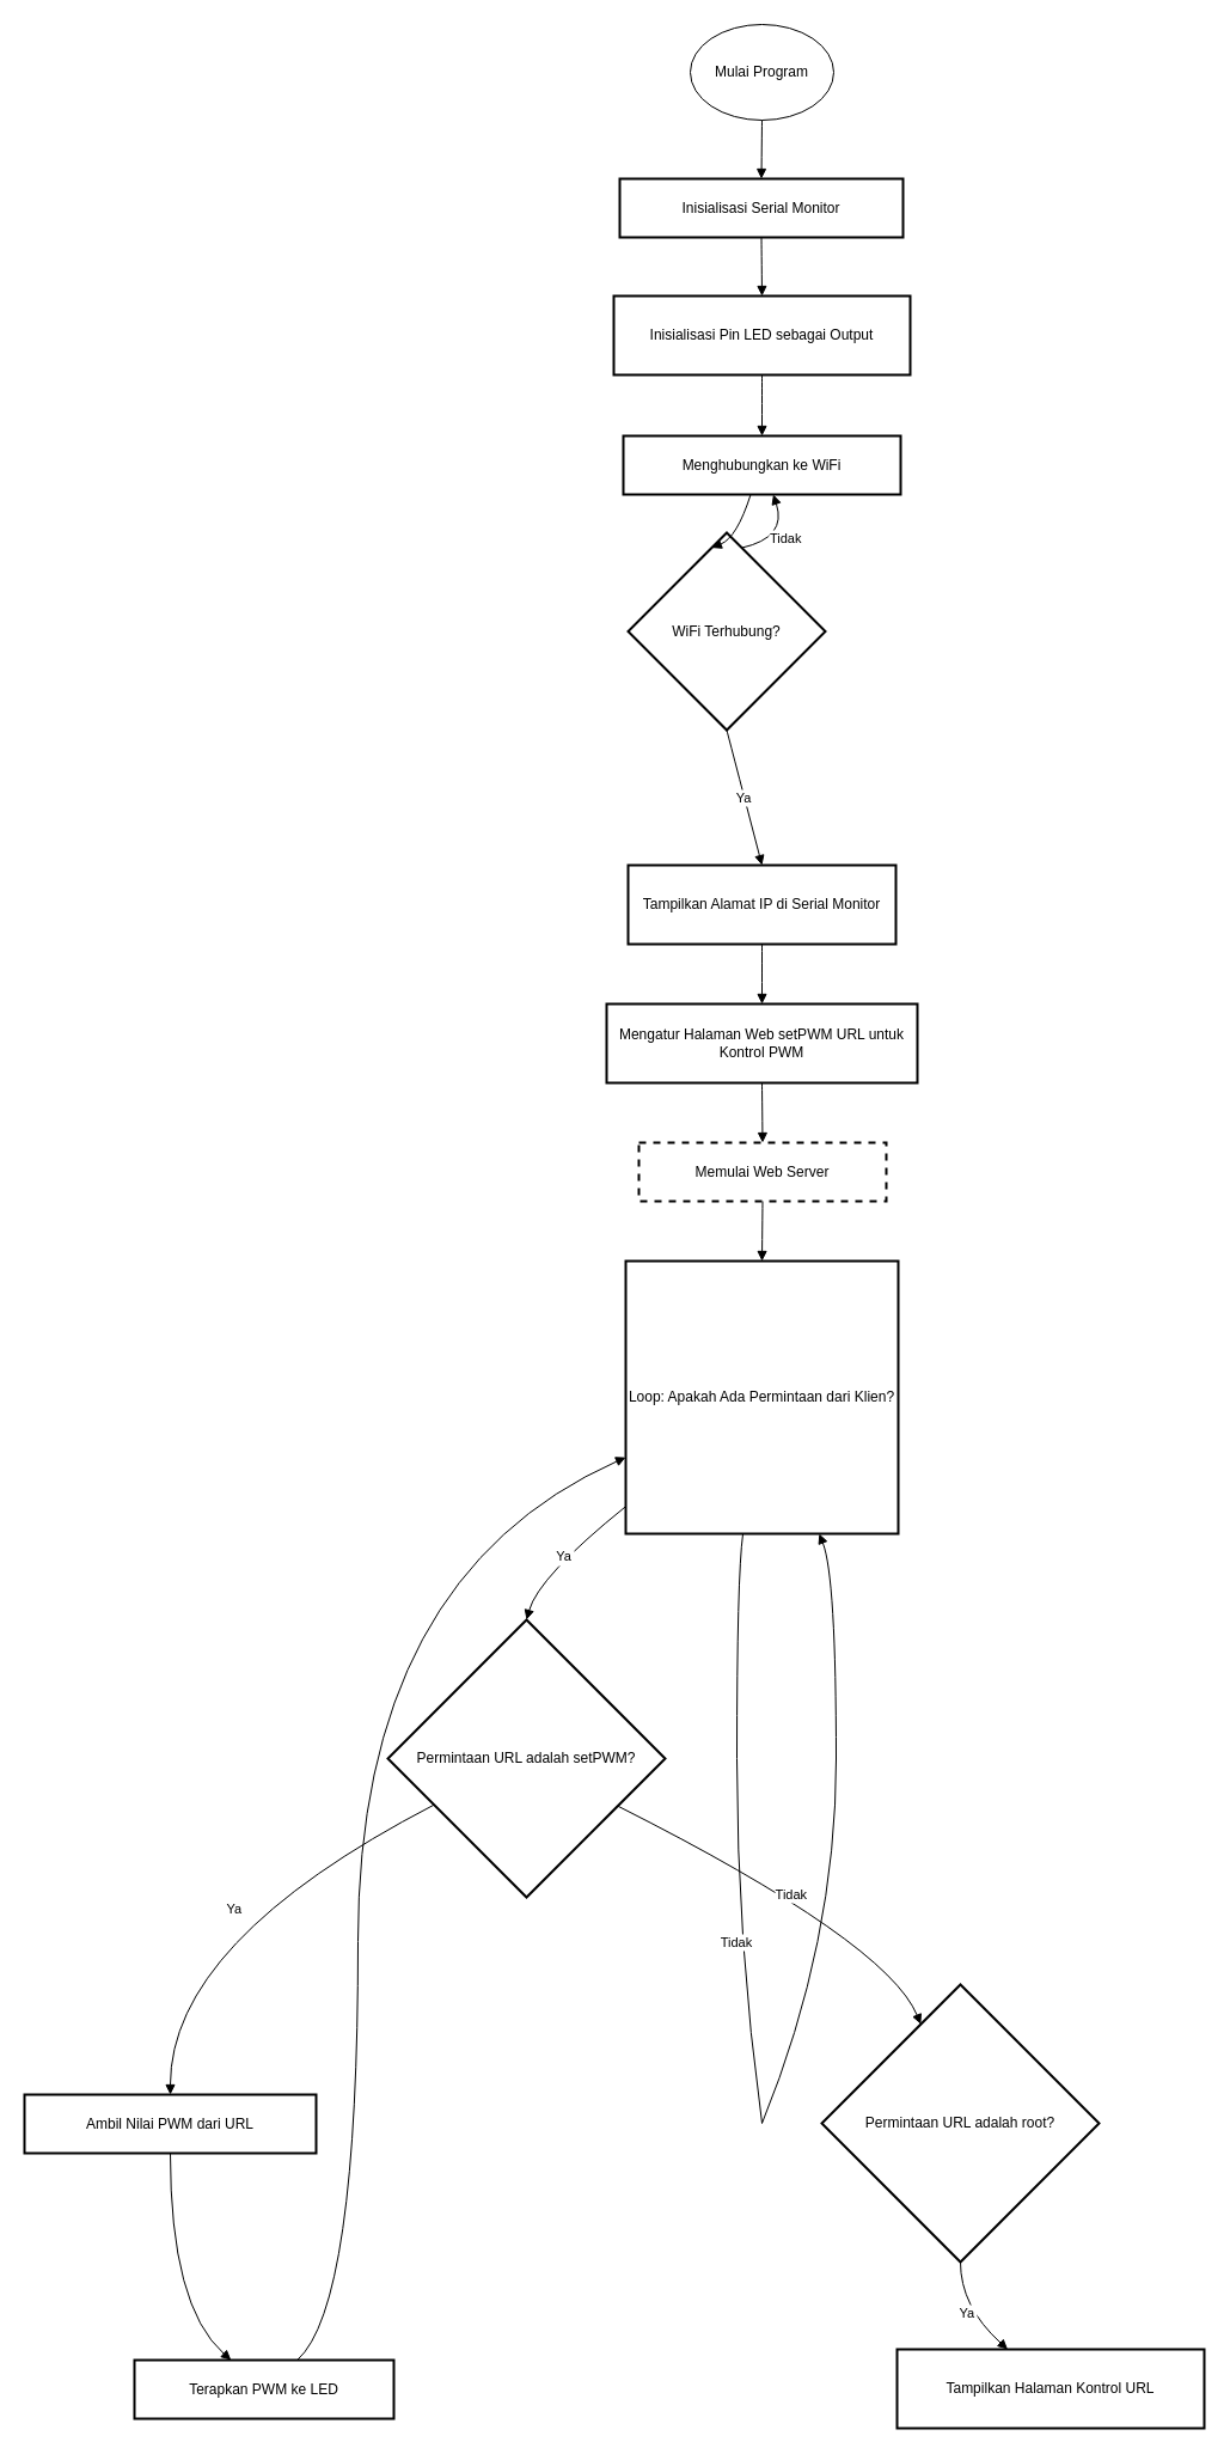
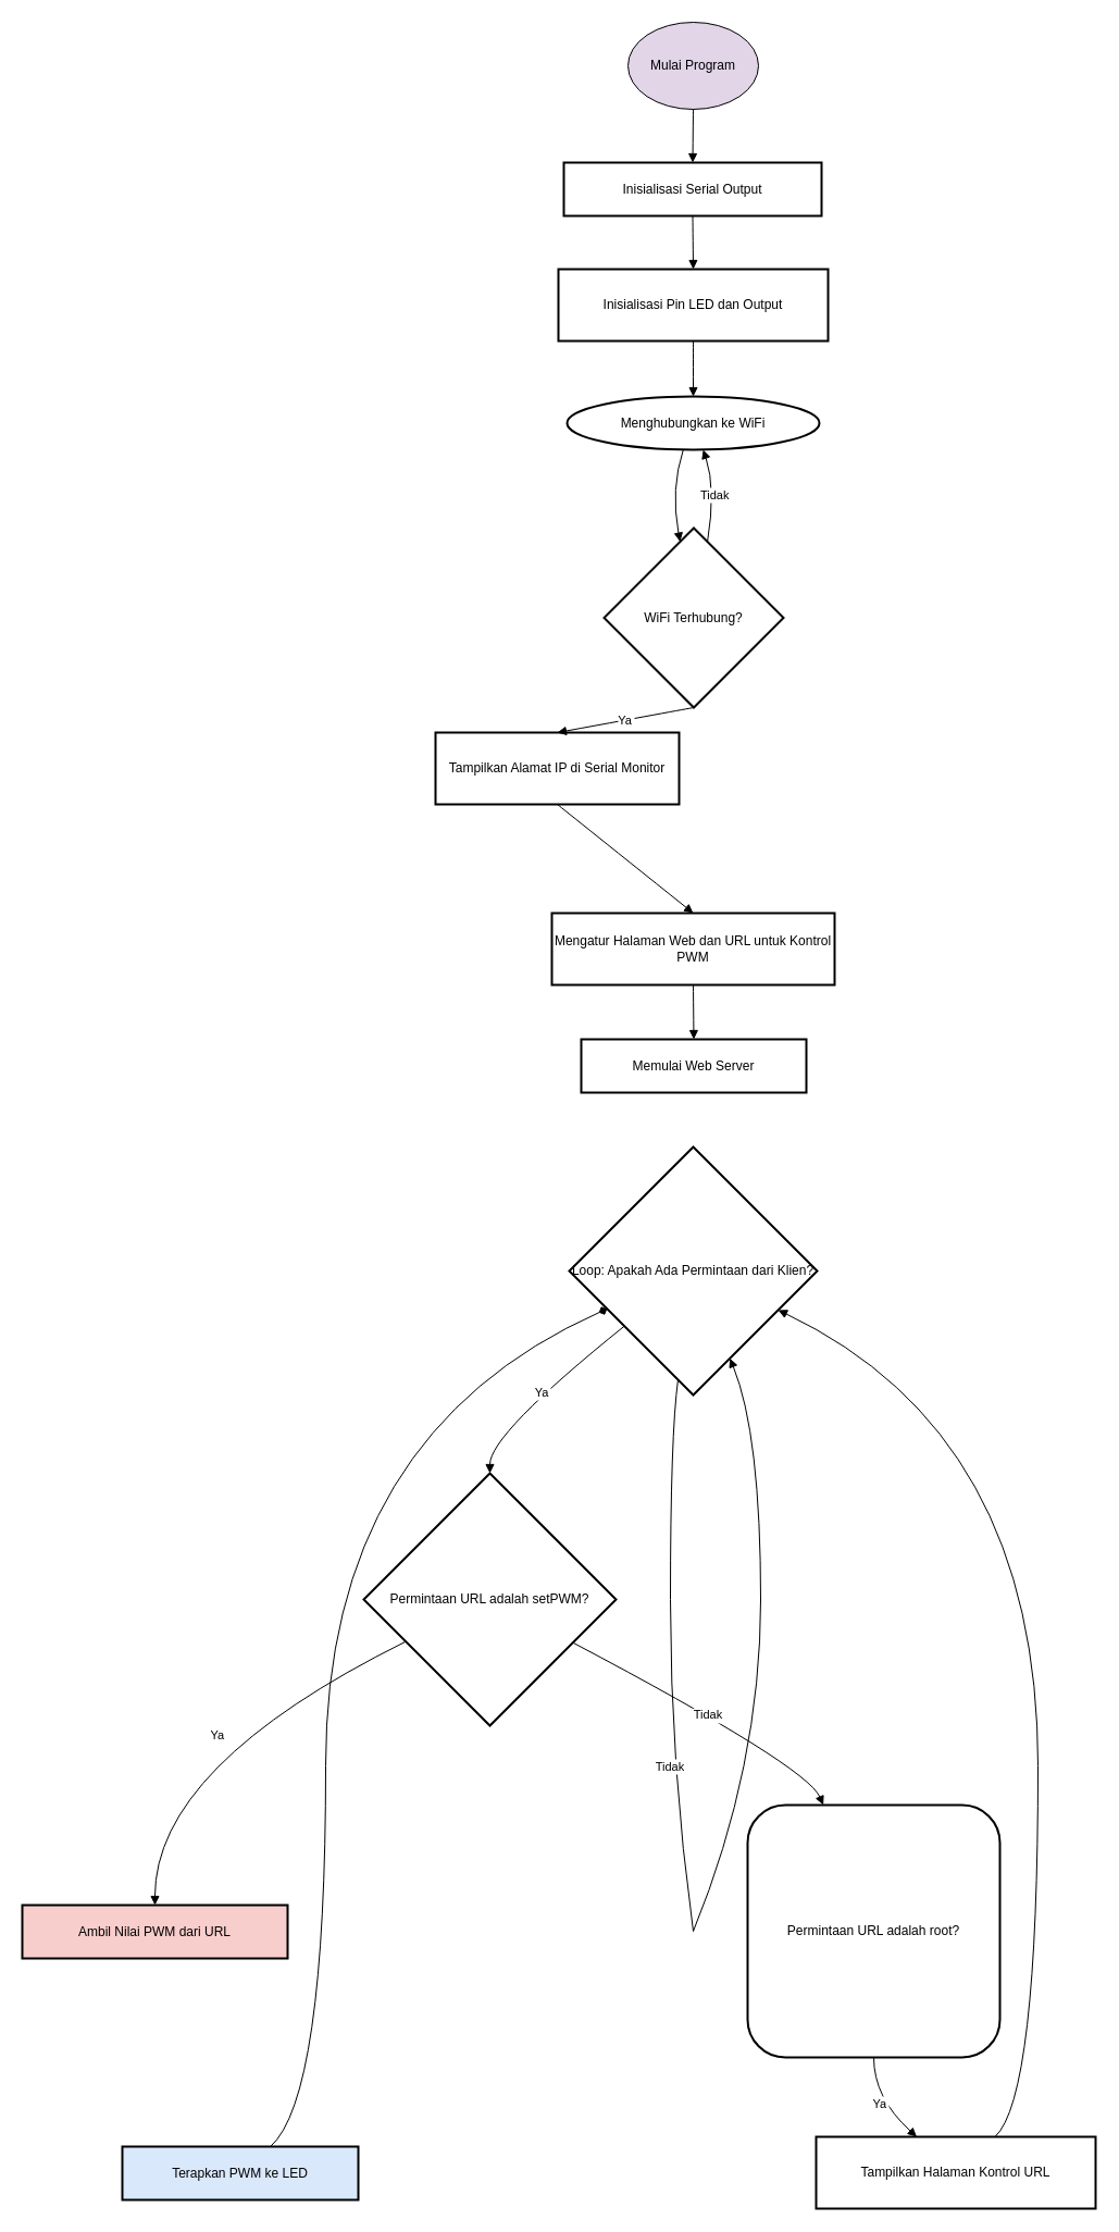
  <mxCell id="0" />
  <mxCell id="1" parent="0" />
- <mxCell id="2" value="Inisialisasi Serial Monitor" style="whiteSpace=wrap;strokeWidth=2;" vertex="1" parent="1"><mxGeometry x="518" y="149" width="237" height="49" as="geometry" /></mxCell>
- <mxCell id="3" value="Inisialisasi Pin LED sebagai Output" style="whiteSpace=wrap;strokeWidth=2;" vertex="1" parent="1"><mxGeometry x="513" y="247" width="248" height="66" as="geometry" /></mxCell>
- <mxCell id="4" value="Menghubungkan ke WiFi" style="whiteSpace=wrap;strokeWidth=2;" vertex="1" parent="1"><mxGeometry x="521" y="364" width="232" height="49" as="geometry" /></mxCell>
- <mxCell id="5" value="WiFi Terhubung?" style="rhombus;strokeWidth=2;whiteSpace=wrap;" vertex="1" parent="1"><mxGeometry x="525" y="445" width="165" height="165" as="geometry" /></mxCell>
- <mxCell id="6" value="Tampilkan Alamat IP di Serial Monitor" style="whiteSpace=wrap;strokeWidth=2;" vertex="1" parent="1"><mxGeometry x="525" y="723" width="224" height="66" as="geometry" /></mxCell>
- <mxCell id="7" value="Mengatur Halaman Web setPWM URL untuk Kontrol PWM" style="whiteSpace=wrap;strokeWidth=2;" vertex="1" parent="1"><mxGeometry x="507" y="839" width="260" height="66" as="geometry" /></mxCell>
- <mxCell id="8" value="Memulai Web Server" style="whiteSpace=wrap;strokeWidth=2;dashed=1;" vertex="1" parent="1"><mxGeometry x="534" y="955" width="207" height="49" as="geometry" /></mxCell>
- <mxCell id="9" value="Loop: Apakah Ada Permintaan dari Klien?" style="strokeWidth=2;whiteSpace=wrap;rounded=0;" vertex="1" parent="1"><mxGeometry x="523" y="1054" width="228" height="228" as="geometry" /></mxCell>
- <mxCell id="10" value="Permintaan URL adalah setPWM?" style="rhombus;strokeWidth=2;whiteSpace=wrap;" vertex="1" parent="1"><mxGeometry x="324" y="1354" width="232" height="232" as="geometry" /></mxCell>
- <mxCell id="11" value="Ambil Nilai PWM dari URL" style="whiteSpace=wrap;strokeWidth=2;" vertex="1" parent="1"><mxGeometry x="20" y="1751" width="244" height="49" as="geometry" /></mxCell>
- <mxCell id="12" value="Terapkan PWM ke LED" style="whiteSpace=wrap;strokeWidth=2;" vertex="1" parent="1"><mxGeometry x="112" y="1973" width="217" height="49" as="geometry" /></mxCell>
- <mxCell id="13" value="Permintaan URL adalah root?" style="rhombus;strokeWidth=2;whiteSpace=wrap;" vertex="1" parent="1"><mxGeometry x="687" y="1659" width="232" height="232" as="geometry" /></mxCell>
+ <mxCell id="2" value="Inisialisasi Serial Output" style="whiteSpace=wrap;strokeWidth=2;" vertex="1" parent="1"><mxGeometry x="518" y="149" width="237" height="49" as="geometry" /></mxCell>
+ <mxCell id="3" value="Inisialisasi Pin LED dan Output" style="whiteSpace=wrap;strokeWidth=2;" vertex="1" parent="1"><mxGeometry x="513" y="247" width="248" height="66" as="geometry" /></mxCell>
+ <mxCell id="4" value="Menghubungkan ke WiFi" style="ellipse;whiteSpace=wrap;strokeWidth=2;" vertex="1" parent="1"><mxGeometry x="521" y="364" width="232" height="49" as="geometry" /></mxCell>
+ <mxCell id="5" value="WiFi Terhubung?" style="rhombus;strokeWidth=2;whiteSpace=wrap;" vertex="1" parent="1"><mxGeometry x="555" y="485" width="165" height="165" as="geometry" /></mxCell>
+ <mxCell id="6" value="Tampilkan Alamat IP di Serial Monitor" style="whiteSpace=wrap;strokeWidth=2;" vertex="1" parent="1"><mxGeometry x="400" y="673" width="224" height="66" as="geometry" /></mxCell>
+ <mxCell id="7" value="Mengatur Halaman Web dan URL untuk Kontrol PWM" style="whiteSpace=wrap;strokeWidth=2;" vertex="1" parent="1"><mxGeometry x="507" y="839" width="260" height="66" as="geometry" /></mxCell>
+ <mxCell id="8" value="Memulai Web Server" style="whiteSpace=wrap;strokeWidth=2;" vertex="1" parent="1"><mxGeometry x="534" y="955" width="207" height="49" as="geometry" /></mxCell>
+ <mxCell id="9" value="Loop: Apakah Ada Permintaan dari Klien?" style="rhombus;strokeWidth=2;whiteSpace=wrap;" vertex="1" parent="1"><mxGeometry x="523" y="1054" width="228" height="228" as="geometry" /></mxCell>
+ <mxCell id="10" value="Permintaan URL adalah setPWM?" style="rhombus;strokeWidth=2;whiteSpace=wrap;" vertex="1" parent="1"><mxGeometry x="334" y="1354" width="232" height="232" as="geometry" /></mxCell>
+ <mxCell id="11" value="Ambil Nilai PWM dari URL" style="whiteSpace=wrap;strokeWidth=2;fillColor=#f8cecc;" vertex="1" parent="1"><mxGeometry x="20" y="1751" width="244" height="49" as="geometry" /></mxCell>
+ <mxCell id="12" value="Terapkan PWM ke LED" style="whiteSpace=wrap;strokeWidth=2;fillColor=#dae8fc;" vertex="1" parent="1"><mxGeometry x="112" y="1973" width="217" height="49" as="geometry" /></mxCell>
+ <mxCell id="13" value="Permintaan URL adalah root?" style="strokeWidth=2;whiteSpace=wrap;rounded=1;" vertex="1" parent="1"><mxGeometry x="687" y="1659" width="232" height="232" as="geometry" /></mxCell>
  <mxCell id="14" value="Tampilkan Halaman Kontrol URL" style="whiteSpace=wrap;strokeWidth=2;" vertex="1" parent="1"><mxGeometry x="750" y="1964" width="257" height="66" as="geometry" /></mxCell>
  <mxCell id="15" value="" style="whiteSpace=wrap;strokeWidth=2;" vertex="1" parent="1"><mxGeometry x="616" y="1470" as="geometry" /></mxCell>
  <mxCell id="16" value="" style="whiteSpace=wrap;strokeWidth=2;" vertex="1" parent="1"><mxGeometry x="637" y="1775" as="geometry" /></mxCell>
  <mxCell id="17" value="" style="curved=1;startArrow=none;endArrow=block;exitX=0.5;exitY=0.99;entryX=0.5;entryY=-0.01;rounded=0;" edge="1" parent="1" target="2"><mxGeometry relative="1" as="geometry"><Array as="points" /><mxPoint x="637" y="99" as="sourcePoint" /></mxGeometry></mxCell>
  <mxCell id="18" value="" style="curved=1;startArrow=none;endArrow=block;exitX=0.5;exitY=0.99;entryX=0.5;entryY=0.01;rounded=0;" edge="1" parent="1" source="2" target="3"><mxGeometry relative="1" as="geometry"><Array as="points" /></mxGeometry></mxCell>
  <mxCell id="19" value="" style="curved=1;startArrow=none;endArrow=block;exitX=0.5;exitY=1.01;entryX=0.5;entryY=-0.01;rounded=0;" edge="1" parent="1" source="3" target="4"><mxGeometry relative="1" as="geometry"><Array as="points" /></mxGeometry></mxCell>
  <mxCell id="20" value="" style="curved=1;startArrow=none;endArrow=block;exitX=0.46;exitY=0.99;entryX=0.41;entryY=0;rounded=0;" edge="1" parent="1" source="4" target="5"><mxGeometry relative="1" as="geometry"><Array as="points"><mxPoint x="616" y="449" /></Array></mxGeometry></mxCell>
  <mxCell id="21" value="Tidak" style="curved=1;startArrow=none;endArrow=block;exitX=0.59;exitY=0;entryX=0.54;entryY=0.99;rounded=0;" edge="1" parent="1" source="5" target="4"><mxGeometry relative="1" as="geometry"><Array as="points"><mxPoint x="658" y="449" /></Array></mxGeometry></mxCell>
  <mxCell id="22" value="Ya" style="curved=1;startArrow=none;endArrow=block;exitX=0.5;exitY=1;entryX=0.5;entryY=-0.01;rounded=0;" edge="1" parent="1" source="5" target="6"><mxGeometry relative="1" as="geometry"><Array as="points" /></mxGeometry></mxCell>
  <mxCell id="23" value="" style="curved=1;startArrow=none;endArrow=block;exitX=0.5;exitY=1;entryX=0.5;entryY=0;rounded=0;" edge="1" parent="1" source="6" target="7"><mxGeometry relative="1" as="geometry"><Array as="points" /></mxGeometry></mxCell>
  <mxCell id="24" value="" style="curved=1;startArrow=none;endArrow=block;exitX=0.5;exitY=1;entryX=0.5;entryY=0;rounded=0;" edge="1" parent="1" source="7" target="8"><mxGeometry relative="1" as="geometry"><Array as="points" /></mxGeometry></mxCell>
- <mxCell id="25" value="" style="curved=1;startArrow=none;endArrow=block;exitX=0.5;exitY=1;entryX=0.5;entryY=0;rounded=0;" edge="1" parent="1" source="8" target="9"><mxGeometry relative="1" as="geometry"><Array as="points" /></mxGeometry></mxCell>
  <mxCell id="26" value="" style="curved=1;startArrow=none;endArrow=none;exitX=0.43;exitY=1;entryX=Infinity;entryY=Infinity;rounded=0;" edge="1" parent="1" source="9" target="15"><mxGeometry relative="1" as="geometry"><Array as="points"><mxPoint x="616" y="1318" /></Array></mxGeometry></mxCell>
  <mxCell id="27" value="Tidak" style="curved=1;startArrow=none;endArrow=none;exitX=Infinity;exitY=Infinity;entryX=Infinity;entryY=Infinity;rounded=0;" edge="1" parent="1" source="15" target="16"><mxGeometry relative="1" as="geometry"><Array as="points"><mxPoint x="616" y="1623" /></Array></mxGeometry></mxCell>
  <mxCell id="28" value="" style="curved=1;startArrow=none;endArrow=block;exitX=Infinity;exitY=Infinity;entryX=0.71;entryY=1;rounded=0;" edge="1" parent="1" source="16" target="9"><mxGeometry relative="1" as="geometry"><Array as="points"><mxPoint x="699" y="1623" /><mxPoint x="699" y="1318" /></Array></mxGeometry></mxCell>
  <mxCell id="29" value="Ya" style="curved=1;startArrow=none;endArrow=block;exitX=0;exitY=0.9;entryX=0.5;entryY=0;rounded=0;" edge="1" parent="1" source="9" target="10"><mxGeometry relative="1" as="geometry"><Array as="points"><mxPoint x="450" y="1318" /></Array></mxGeometry></mxCell>
  <mxCell id="30" value="Ya" style="curved=1;startArrow=none;endArrow=block;exitX=0;exitY=0.75;entryX=0.5;entryY=0;rounded=0;" edge="1" parent="1" source="10" target="11"><mxGeometry relative="1" as="geometry"><Array as="points"><mxPoint x="142" y="1623" /></Array></mxGeometry></mxCell>
- <mxCell id="31" value="" style="curved=1;startArrow=none;endArrow=block;exitX=0.5;exitY=0.99;entryX=0.37;entryY=-0.01;rounded=0;" edge="1" parent="1" source="11" target="12"><mxGeometry relative="1" as="geometry"><Array as="points"><mxPoint x="142" y="1928" /></Array></mxGeometry></mxCell>
- <mxCell id="32" value="" style="curved=1;startArrow=none;endArrow=block;exitX=0.63;exitY=-0.01;entryX=0;entryY=0.72;rounded=0;" edge="1" parent="1" source="12" target="9"><mxGeometry relative="1" as="geometry"><Array as="points"><mxPoint x="299" y="1928" /><mxPoint x="299" y="1318" /></Array></mxGeometry></mxCell>
+ <mxCell id="32" value="" style="curved=1;startArrow=none;endArrow=diamond;exitX=0.63;exitY=-0.01;entryX=0;entryY=0.72;rounded=0;" edge="1" parent="1" source="12" target="9"><mxGeometry relative="1" as="geometry"><Array as="points"><mxPoint x="299" y="1928" /><mxPoint x="299" y="1318" /></Array></mxGeometry></mxCell>
  <mxCell id="33" value="Tidak" style="curved=1;startArrow=none;endArrow=block;exitX=1;exitY=0.76;entryX=0.3;entryY=0;rounded=0;" edge="1" parent="1" source="10" target="13"><mxGeometry relative="1" as="geometry"><Array as="points"><mxPoint x="741" y="1623" /></Array></mxGeometry></mxCell>
  <mxCell id="34" value="Ya" style="curved=1;startArrow=none;endArrow=block;exitX=0.5;exitY=1;entryX=0.36;entryY=0;rounded=0;" edge="1" parent="1" source="13" target="14"><mxGeometry relative="1" as="geometry"><Array as="points"><mxPoint x="803" y="1928" /></Array></mxGeometry></mxCell>
- <mxCell id="36" value="Mulai Program" style="ellipse;whiteSpace=wrap;html=1;" vertex="1" parent="1"><mxGeometry x="577" y="20" width="120" height="80" as="geometry" /></mxCell>
+ <mxCell id="35" value="" style="curved=1;startArrow=none;endArrow=block;exitX=0.64;exitY=0;entryX=1;entryY=0.73;rounded=0;" edge="1" parent="1" source="14" target="9"><mxGeometry relative="1" as="geometry"><Array as="points"><mxPoint x="954" y="1928" /><mxPoint x="954" y="1318" /></Array></mxGeometry></mxCell>
+ <mxCell id="36" value="Mulai Program" style="ellipse;whiteSpace=wrap;html=1;fillColor=#e1d5e7;" vertex="1" parent="1"><mxGeometry x="577" y="20" width="120" height="80" as="geometry" /></mxCell>
